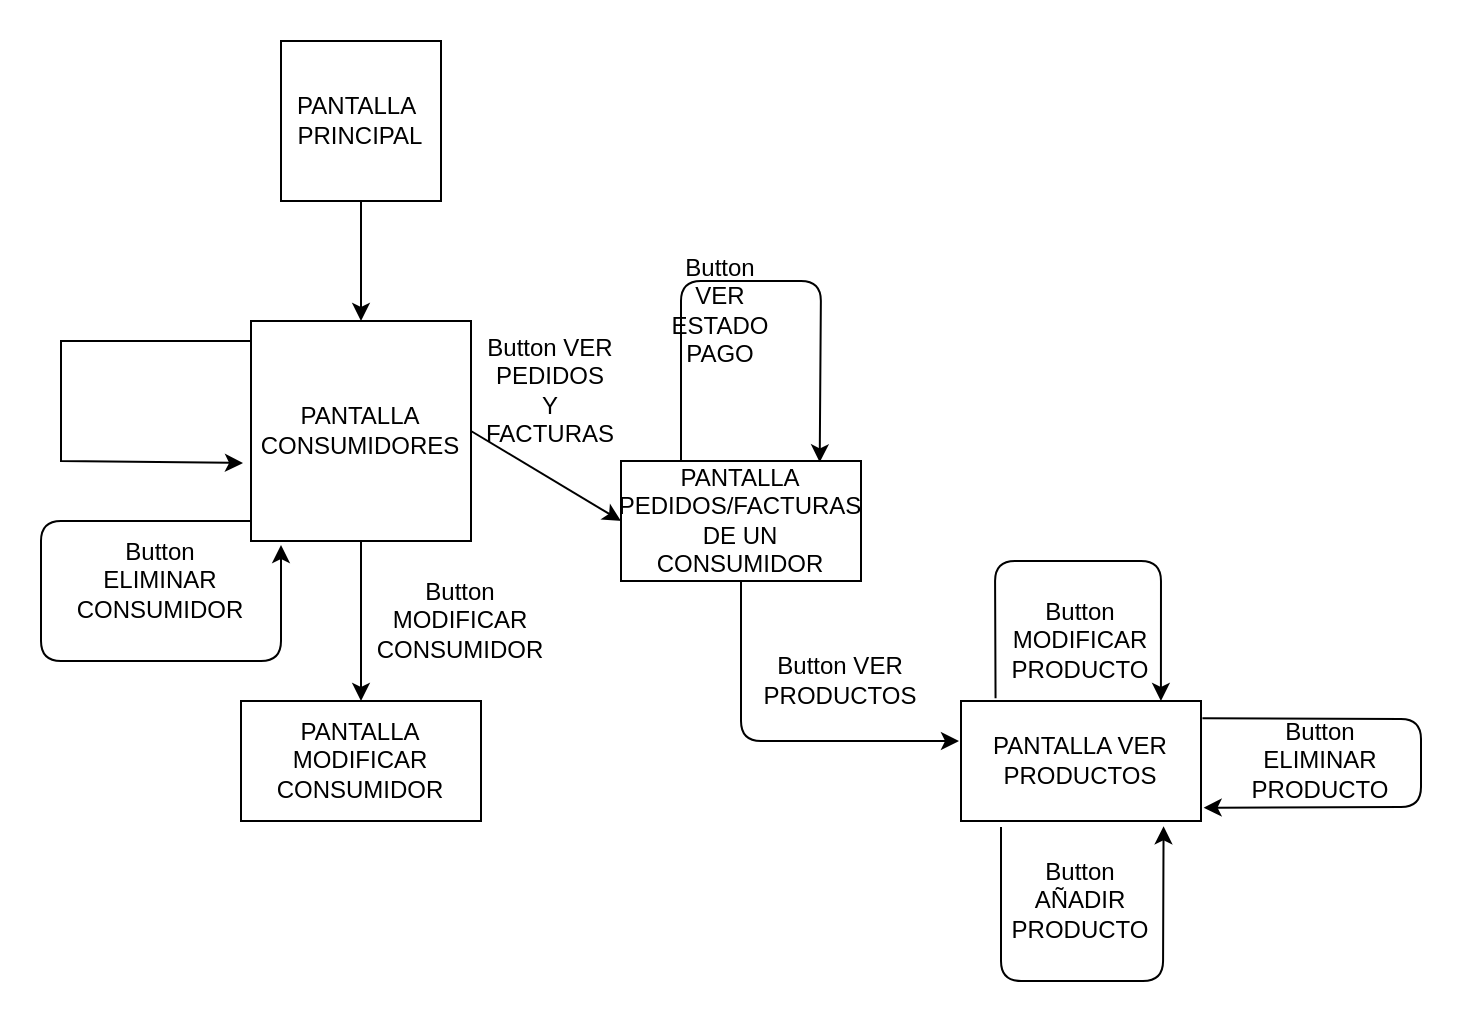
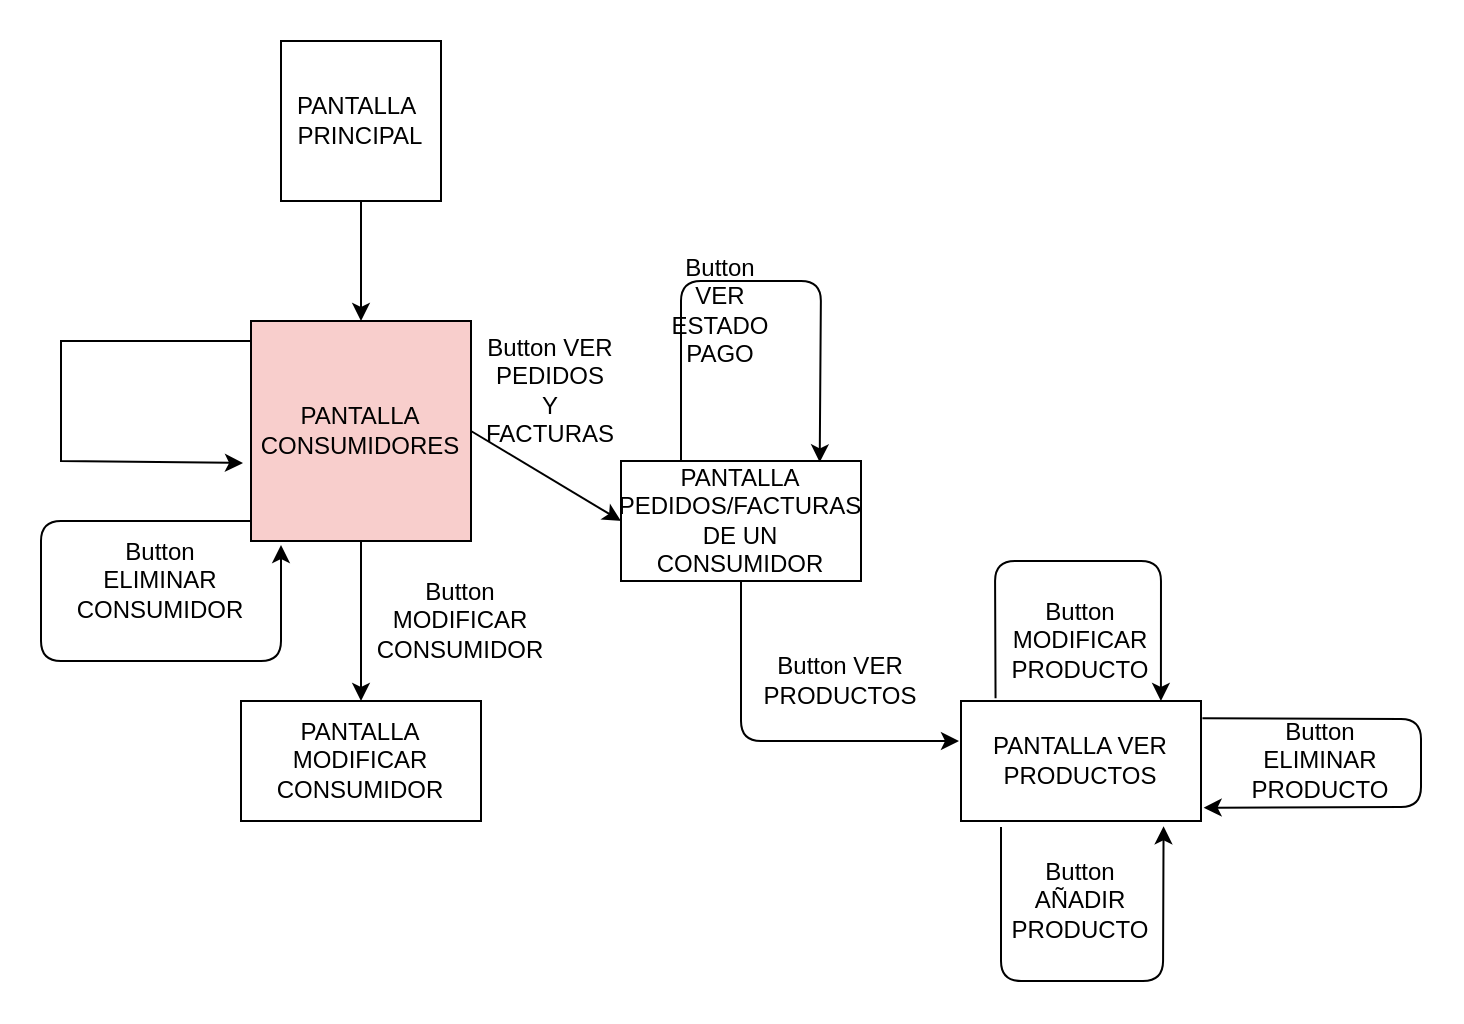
  <mxCell id="0" />
  <mxCell id="1" parent="0" />
  <mxCell id="2" value="PANTALLA&amp;nbsp;&lt;br&gt;PRINCIPAL" style="whiteSpace=wrap;html=1;aspect=fixed;" parent="1" vertex="1"><mxGeometry x="140" y="20" width="80" height="80" as="geometry" /></mxCell>
  <mxCell id="3" value="" style="endArrow=classic;html=1;exitX=0.5;exitY=1;exitDx=0;exitDy=0;entryX=0.5;entryY=0;entryDx=0;entryDy=0;" parent="1" source="2" target="5" edge="1"><mxGeometry width="50" height="50" relative="1" as="geometry"><mxPoint x="210" y="280" as="sourcePoint" /><mxPoint x="260" y="230" as="targetPoint" /></mxGeometry></mxCell>
  <mxCell id="4" style="edgeStyle=orthogonalEdgeStyle;rounded=0;orthogonalLoop=1;jettySize=auto;html=1;exitX=0;exitY=0.25;exitDx=0;exitDy=0;" parent="1" source="5" edge="1"><mxGeometry relative="1" as="geometry"><mxPoint x="121" y="231" as="targetPoint" /><Array as="points"><mxPoint x="125" y="170" /><mxPoint x="30" y="170" /><mxPoint x="30" y="230" /><mxPoint x="121" y="230" /></Array></mxGeometry></mxCell>
- <mxCell id="5" value="PANTALLA CONSUMIDORES" style="whiteSpace=wrap;html=1;aspect=fixed;" parent="1" vertex="1"><mxGeometry x="125" y="160" width="110" height="110" as="geometry" /></mxCell>
+ <mxCell id="5" value="PANTALLA CONSUMIDORES" style="whiteSpace=wrap;html=1;aspect=fixed;fillColor=#f8cecc;" parent="1" vertex="1"><mxGeometry x="125" y="160" width="110" height="110" as="geometry" /></mxCell>
  <mxCell id="6" value="PANTALLA MODIFICAR CONSUMIDOR" style="rounded=0;whiteSpace=wrap;html=1;" parent="1" vertex="1"><mxGeometry x="120" y="350" width="120" height="60" as="geometry" /></mxCell>
  <mxCell id="7" value="" style="endArrow=classic;html=1;exitX=0.5;exitY=1;exitDx=0;exitDy=0;" parent="1" source="5" edge="1"><mxGeometry width="50" height="50" relative="1" as="geometry"><mxPoint x="180" y="270" as="sourcePoint" /><mxPoint x="180" y="350" as="targetPoint" /><Array as="points"><mxPoint x="180" y="290" /></Array></mxGeometry></mxCell>
  <mxCell id="8" value="Button MODIFICAR CONSUMIDOR" style="text;html=1;strokeColor=none;fillColor=none;align=center;verticalAlign=middle;whiteSpace=wrap;rounded=0;" parent="1" vertex="1"><mxGeometry x="210" y="300" width="40" height="20" as="geometry" /></mxCell>
  <mxCell id="9" value="PANTALLA PEDIDOS/FACTURAS DE UN CONSUMIDOR" style="rounded=0;whiteSpace=wrap;html=1;" parent="1" vertex="1"><mxGeometry x="310" y="230" width="120" height="60" as="geometry" /></mxCell>
  <mxCell id="10" value="" style="endArrow=classic;html=1;exitX=1;exitY=0.5;exitDx=0;exitDy=0;entryX=0;entryY=0.5;entryDx=0;entryDy=0;" parent="1" source="5" target="9" edge="1"><mxGeometry width="50" height="50" relative="1" as="geometry"><mxPoint x="210" y="300" as="sourcePoint" /><mxPoint x="260" y="250" as="targetPoint" /></mxGeometry></mxCell>
  <mxCell id="11" value="PANTALLA VER PRODUCTOS" style="rounded=0;whiteSpace=wrap;html=1;" parent="1" vertex="1"><mxGeometry x="480" y="350" width="120" height="60" as="geometry" /></mxCell>
  <mxCell id="12" value="" style="endArrow=classic;html=1;exitX=0.5;exitY=1;exitDx=0;exitDy=0;" parent="1" source="9" edge="1"><mxGeometry width="50" height="50" relative="1" as="geometry"><mxPoint x="210" y="260" as="sourcePoint" /><mxPoint x="479" y="370" as="targetPoint" /><Array as="points"><mxPoint x="370" y="370" /><mxPoint x="420" y="370" /></Array></mxGeometry></mxCell>
  <mxCell id="13" value="Button VER PEDIDOS Y FACTURAS" style="text;html=1;strokeColor=none;fillColor=none;align=center;verticalAlign=middle;whiteSpace=wrap;rounded=0;" parent="1" vertex="1"><mxGeometry x="255" y="185" width="40" height="20" as="geometry" /></mxCell>
  <mxCell id="14" value="Button VER PRODUCTOS" style="text;html=1;strokeColor=none;fillColor=none;align=center;verticalAlign=middle;whiteSpace=wrap;rounded=0;" parent="1" vertex="1"><mxGeometry x="400" y="330" width="40" height="20" as="geometry" /></mxCell>
  <mxCell id="15" value="" style="endArrow=classic;html=1;" parent="1" edge="1"><mxGeometry width="50" height="50" relative="1" as="geometry"><mxPoint x="125" y="260" as="sourcePoint" /><mxPoint x="140" y="272" as="targetPoint" /><Array as="points"><mxPoint x="20" y="260" /><mxPoint x="20" y="330" /><mxPoint x="140" y="330" /></Array></mxGeometry></mxCell>
  <mxCell id="16" value="Button ELIMINAR CONSUMIDOR" style="text;html=1;strokeColor=none;fillColor=none;align=center;verticalAlign=middle;whiteSpace=wrap;rounded=0;" parent="1" vertex="1"><mxGeometry x="60" y="280" width="40" height="20" as="geometry" /></mxCell>
  <mxCell id="17" value="Button AÑADIR PRODUCTO" style="text;html=1;strokeColor=none;fillColor=none;align=center;verticalAlign=middle;whiteSpace=wrap;rounded=0;" parent="1" vertex="1"><mxGeometry x="520" y="440" width="40" height="20" as="geometry" /></mxCell>
  <mxCell id="18" value="Button MODIFICAR PRODUCTO" style="text;html=1;strokeColor=none;fillColor=none;align=center;verticalAlign=middle;whiteSpace=wrap;rounded=0;" parent="1" vertex="1"><mxGeometry x="520" y="310" width="40" height="20" as="geometry" /></mxCell>
  <mxCell id="19" value="" style="endArrow=classic;html=1;entryX=0.844;entryY=1.044;entryDx=0;entryDy=0;entryPerimeter=0;" parent="1" target="11" edge="1"><mxGeometry width="50" height="50" relative="1" as="geometry"><mxPoint x="500" y="413" as="sourcePoint" /><mxPoint x="590" y="490" as="targetPoint" /><Array as="points"><mxPoint x="500" y="490" /><mxPoint x="581" y="490" /></Array></mxGeometry></mxCell>
  <mxCell id="20" value="" style="endArrow=classic;html=1;exitX=0.144;exitY=-0.022;exitDx=0;exitDy=0;entryX=0.833;entryY=0;entryDx=0;entryDy=0;exitPerimeter=0;entryPerimeter=0;" parent="1" source="11" target="11" edge="1"><mxGeometry width="50" height="50" relative="1" as="geometry"><mxPoint x="330" y="440" as="sourcePoint" /><mxPoint x="380" y="390" as="targetPoint" /><Array as="points"><mxPoint x="497" y="280" /><mxPoint x="580" y="280" /></Array></mxGeometry></mxCell>
  <mxCell id="21" value="Button VER ESTADO PAGO" style="text;html=1;strokeColor=none;fillColor=none;align=center;verticalAlign=middle;whiteSpace=wrap;rounded=0;" parent="1" vertex="1"><mxGeometry x="340" y="145" width="40" height="20" as="geometry" /></mxCell>
  <mxCell id="22" value="" style="endArrow=classic;html=1;exitX=0.25;exitY=0;exitDx=0;exitDy=0;entryX=0.828;entryY=0.011;entryDx=0;entryDy=0;entryPerimeter=0;" parent="1" source="9" target="9" edge="1"><mxGeometry width="50" height="50" relative="1" as="geometry"><mxPoint x="330" y="290" as="sourcePoint" /><mxPoint x="380" y="240" as="targetPoint" /><Array as="points"><mxPoint x="340" y="140" /><mxPoint x="410" y="140" /></Array></mxGeometry></mxCell>
  <mxCell id="23" value="Button ELIMINAR PRODUCTO" style="text;html=1;strokeColor=none;fillColor=none;align=center;verticalAlign=middle;whiteSpace=wrap;rounded=0;" parent="1" vertex="1"><mxGeometry x="640" y="370" width="40" height="20" as="geometry" /></mxCell>
  <mxCell id="24" value="" style="endArrow=classic;html=1;exitX=1.006;exitY=0.144;exitDx=0;exitDy=0;entryX=1.011;entryY=0.889;entryDx=0;entryDy=0;exitPerimeter=0;entryPerimeter=0;" parent="1" source="11" target="11" edge="1"><mxGeometry width="50" height="50" relative="1" as="geometry"><mxPoint x="130" y="540" as="sourcePoint" /><mxPoint x="180" y="490" as="targetPoint" /><Array as="points"><mxPoint x="710" y="359" /><mxPoint x="710" y="403" /></Array></mxGeometry></mxCell>
